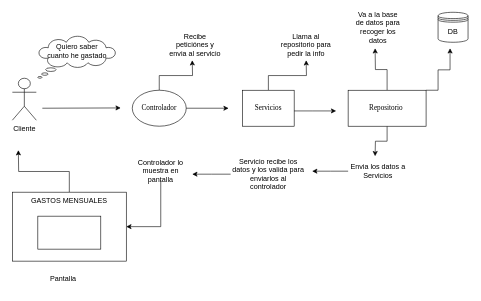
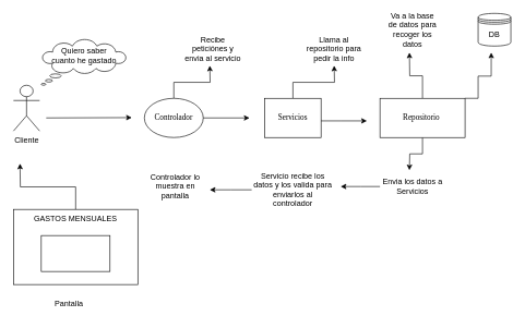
  <mxCell id="0" />
  <mxCell id="1" parent="0" />
  <mxCell id="2" value="Cliente" style="shape=umlActor;verticalLabelPosition=bottom;verticalAlign=top;html=1;outlineConnect=0;" parent="1" vertex="1"><mxGeometry x="20" y="130" width="40" height="70" as="geometry" /></mxCell>
  <mxCell id="3" style="edgeStyle=orthogonalEdgeStyle;rounded=0;orthogonalLoop=1;jettySize=auto;html=1;exitX=0.5;exitY=0;exitDx=0;exitDy=0;" parent="1" source="4" edge="1"><mxGeometry relative="1" as="geometry"><mxPoint x="320" y="100" as="targetPoint" /></mxGeometry></mxCell>
  <mxCell id="4" value="Controlador" style="ellipse;whiteSpace=wrap;html=1;fontFamily=Verdana;" parent="1" vertex="1"><mxGeometry x="220" y="150" width="90" height="60" as="geometry" /></mxCell>
  <mxCell id="5" value="" style="endArrow=classic;html=1;rounded=0;" parent="1" edge="1"><mxGeometry width="50" height="50" relative="1" as="geometry"><mxPoint x="70" y="180" as="sourcePoint" /><mxPoint x="200.711" y="179.5" as="targetPoint" /></mxGeometry></mxCell>
  <mxCell id="6" value="" style="whiteSpace=wrap;html=1;shape=mxgraph.basic.cloud_callout;fontSize=10;verticalAlign=middle;" parent="1" vertex="1"><mxGeometry x="62.5" y="60" width="130" height="70" as="geometry" /></mxCell>
  <mxCell id="7" value="Quiero saber cuanto he gastado" style="text;html=1;whiteSpace=wrap;strokeColor=none;fillColor=none;align=center;verticalAlign=middle;rounded=0;" parent="1" vertex="1"><mxGeometry x="72.5" y="70" width="110" height="30" as="geometry" /></mxCell>
  <mxCell id="8" value="Recibe peticiónes y envia al servicio" style="text;html=1;whiteSpace=wrap;strokeColor=none;fillColor=none;align=center;verticalAlign=middle;rounded=0;" parent="1" vertex="1"><mxGeometry x="280" y="60" width="90" height="30" as="geometry" /></mxCell>
  <mxCell id="9" style="edgeStyle=orthogonalEdgeStyle;rounded=0;orthogonalLoop=1;jettySize=auto;html=1;exitX=0.5;exitY=1;exitDx=0;exitDy=0;" parent="1" source="8" target="8" edge="1"><mxGeometry relative="1" as="geometry" /></mxCell>
  <mxCell id="10" style="edgeStyle=orthogonalEdgeStyle;rounded=0;orthogonalLoop=1;jettySize=auto;html=1;exitX=0.5;exitY=0;exitDx=0;exitDy=0;" parent="1" source="11" edge="1"><mxGeometry relative="1" as="geometry"><mxPoint x="510" y="100" as="targetPoint" /></mxGeometry></mxCell>
  <mxCell id="11" value="Servicios" style="rounded=0;whiteSpace=wrap;html=1;fontFamily=Verdana;" parent="1" vertex="1"><mxGeometry x="404" y="150" width="86" height="60" as="geometry" /></mxCell>
  <mxCell id="12" value="" style="endArrow=classic;html=1;rounded=0;" parent="1" source="4" edge="1"><mxGeometry width="50" height="50" relative="1" as="geometry"><mxPoint x="310" y="230" as="sourcePoint" /><mxPoint x="380.711" y="180" as="targetPoint" /></mxGeometry></mxCell>
  <mxCell id="13" value="Llama al repositorio para pedir la info" style="text;html=1;whiteSpace=wrap;strokeColor=none;fillColor=none;align=center;verticalAlign=middle;rounded=0;" parent="1" vertex="1"><mxGeometry x="460" y="60" width="100" height="30" as="geometry" /></mxCell>
  <mxCell id="14" style="edgeStyle=orthogonalEdgeStyle;rounded=0;orthogonalLoop=1;jettySize=auto;html=1;exitX=1;exitY=0;exitDx=0;exitDy=0;" parent="1" source="17" edge="1"><mxGeometry relative="1" as="geometry"><mxPoint x="750" y="80" as="targetPoint" /><Array as="points"><mxPoint x="730" y="150" /><mxPoint x="730" y="116" /><mxPoint x="750" y="116" /></Array></mxGeometry></mxCell>
  <mxCell id="15" style="edgeStyle=orthogonalEdgeStyle;rounded=0;orthogonalLoop=1;jettySize=auto;html=1;exitX=0.5;exitY=0;exitDx=0;exitDy=0;" parent="1" source="17" edge="1"><mxGeometry relative="1" as="geometry"><mxPoint x="625" y="80" as="targetPoint" /></mxGeometry></mxCell>
  <mxCell id="16" style="edgeStyle=orthogonalEdgeStyle;rounded=0;orthogonalLoop=1;jettySize=auto;html=1;exitX=0.5;exitY=1;exitDx=0;exitDy=0;" parent="1" source="17" edge="1"><mxGeometry relative="1" as="geometry"><mxPoint x="625" y="260" as="targetPoint" /></mxGeometry></mxCell>
  <mxCell id="17" value="Repositorio&amp;nbsp;" style="rounded=0;whiteSpace=wrap;html=1;fontFamily=Verdana;" parent="1" vertex="1"><mxGeometry x="580" y="150" width="130" height="60" as="geometry" /></mxCell>
  <mxCell id="18" value="" style="endArrow=classic;html=1;rounded=0;" parent="1" edge="1"><mxGeometry width="50" height="50" relative="1" as="geometry"><mxPoint x="490" y="184.5" as="sourcePoint" /><mxPoint x="560" y="184.5" as="targetPoint" /><Array as="points"><mxPoint x="520" y="184.5" /></Array></mxGeometry></mxCell>
  <mxCell id="19" value="DB" style="shape=datastore;whiteSpace=wrap;html=1;" parent="1" vertex="1"><mxGeometry x="730" y="20" width="50" height="50" as="geometry" /></mxCell>
  <mxCell id="20" value="Va a la base de datos para recoger los datos" style="text;html=1;whiteSpace=wrap;strokeColor=none;fillColor=none;align=center;verticalAlign=middle;rounded=0;" parent="1" vertex="1"><mxGeometry x="590" y="30" width="80" height="30" as="geometry" /></mxCell>
  <mxCell id="21" style="edgeStyle=orthogonalEdgeStyle;rounded=0;orthogonalLoop=1;jettySize=auto;html=1;exitX=0;exitY=0.5;exitDx=0;exitDy=0;" parent="1" source="22" edge="1"><mxGeometry relative="1" as="geometry"><mxPoint x="520" y="285" as="targetPoint" /></mxGeometry></mxCell>
  <mxCell id="22" value="Envia los datos a Servicios" style="text;html=1;whiteSpace=wrap;strokeColor=none;fillColor=none;align=center;verticalAlign=middle;rounded=0;" parent="1" vertex="1"><mxGeometry x="580" y="270" width="100" height="30" as="geometry" /></mxCell>
  <mxCell id="23" style="edgeStyle=orthogonalEdgeStyle;rounded=0;orthogonalLoop=1;jettySize=auto;html=1;exitX=0;exitY=0.5;exitDx=0;exitDy=0;" parent="1" source="24" edge="1"><mxGeometry relative="1" as="geometry"><mxPoint x="320" y="290" as="targetPoint" /></mxGeometry></mxCell>
  <mxCell id="24" value="Servicio recibe los datos y los valida para enviarlos al controlador" style="text;html=1;whiteSpace=wrap;strokeColor=none;fillColor=none;align=center;verticalAlign=middle;rounded=0;" parent="1" vertex="1"><mxGeometry x="384" y="270" width="126" height="40" as="geometry" /></mxCell>
- <mxCell id="25" style="edgeStyle=orthogonalEdgeStyle;rounded=0;orthogonalLoop=1;jettySize=auto;html=1;exitX=0.5;exitY=1;exitDx=0;exitDy=0;entryX=1;entryY=0.5;entryDx=0;entryDy=0;" parent="1" source="26" target="28" edge="1"><mxGeometry relative="1" as="geometry" /></mxCell>
  <mxCell id="26" value="Controlador lo muestra en pantalla" style="text;html=1;whiteSpace=wrap;strokeColor=none;fillColor=none;align=center;verticalAlign=middle;rounded=0;" parent="1" vertex="1"><mxGeometry x="225" y="270" width="85" height="30" as="geometry" /></mxCell>
  <mxCell id="27" style="edgeStyle=orthogonalEdgeStyle;rounded=0;orthogonalLoop=1;jettySize=auto;html=1;exitX=0.5;exitY=0;exitDx=0;exitDy=0;" parent="1" source="28" edge="1"><mxGeometry relative="1" as="geometry"><mxPoint x="30" y="250" as="targetPoint" /></mxGeometry></mxCell>
  <mxCell id="28" value="&lt;div style=&quot;&quot;&gt;GASTOS MENSUALES&lt;/div&gt;&lt;div style=&quot;&quot;&gt;&lt;br&gt;&lt;/div&gt;&lt;div&gt;&lt;br&gt;&lt;/div&gt;" style="rounded=0;whiteSpace=wrap;html=1;verticalAlign=top;" parent="1" vertex="1"><mxGeometry x="20" y="320" width="190" height="115" as="geometry" /></mxCell>
  <mxCell id="29" value="" style="rounded=0;whiteSpace=wrap;html=1;" parent="1" vertex="1"><mxGeometry x="62.5" y="360" width="105" height="55" as="geometry" /></mxCell>
  <mxCell id="30" value="Pantalla" style="text;html=1;whiteSpace=wrap;strokeColor=none;fillColor=none;align=center;verticalAlign=middle;rounded=0;" parent="1" vertex="1"><mxGeometry x="75" y="450" width="60" height="30" as="geometry" /></mxCell>
